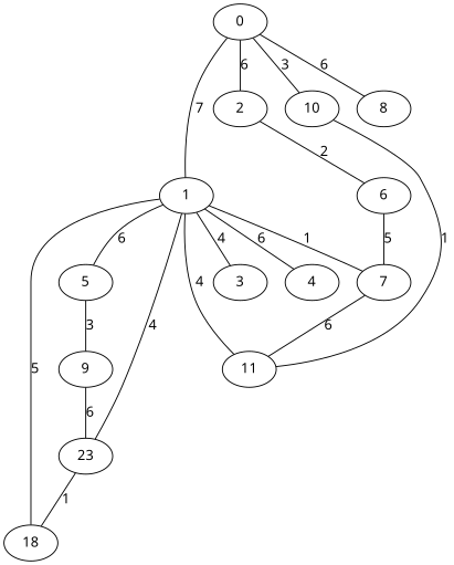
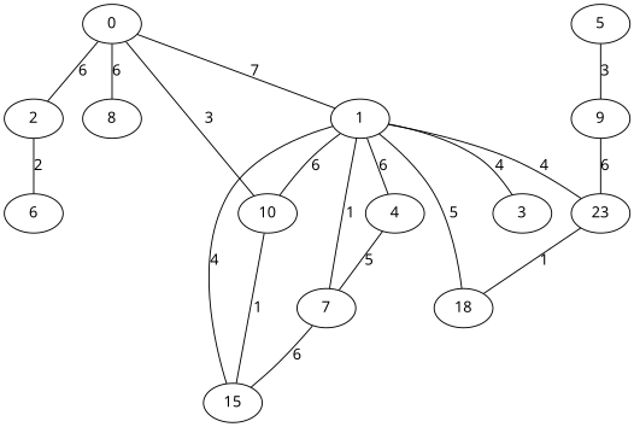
  graph {
    fontname="Noto Sans"
    node [fontname="Noto Sans" habit=7 x=6 y=4]
    edge [fontname="Noto Sans" weight=6]
    0 [y=8]
    1 [habit=2]
    2 [x=10 y=7]
    8 [habit=3 x=8 y=8]
    10 [base=2 habit=4 y=10]
    3 [habit=11 y=1]
    4 [habit=2 x=7 y=2]
    5 [habit=2 x=3 y=6]
    7 [x=7]
-   11 [habit=8 x=7 y=6]
+   11 [habit=8 x=7 y=6 label=15]
    n11 [habit=1 label=18 x=4 y=2]
    n12 [habit=9 label=23 x=3]
    6 [habit=10 x=10 y=5]
    9 [base=1 habit=10 x=1 y=5]
    0 -- 1 [label=7 weight=7]
    0 -- 2 [label=6]
    0 -- 8 [label=6]
    0 -- 10 [label=3 weight=3]
    1 -- 3 [label=4]
    1 -- 4 [label=6]
-   1 -- 5 [label=6]
+   1 -- 10 [label=6]
    1 -- 7 [label=1 weight=1]
    1 -- 11 [label=4 weight=7]
    1 -- n11 [label=5 weight=5]
    1 -- n12 [label=4 weight=4]
    2 -- 6 [label=2 weight=1]
    10 -- 11 [label=1 weight=1]
    5 -- 9 [label=3 weight=3]
    7 -- 11 [label=6]
    n12 -- n11 [label=1 weight=1]
-   6 -- 7 [label=5 weight=5]
+   4 -- 7 [label=5 weight=5]
    9 -- n12 [label=6]
  }
